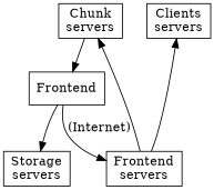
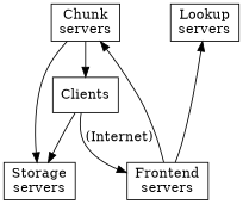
  digraph {
    node [fillcolor="#ffffff" shape=box style=filled]
    n1 [label="Chunk\nservers"]
-   n2 [label="Clients\nservers"]
-   n3 [label=Frontend]
+   n2 [label="Lookup\nservers"]
+   n3 [label=Clients]
    n4 [label="Storage\nservers"]
    n5 [label="Frontend\nservers"]
    subgraph sub_1 {
      rank=same
      n1
      n2
    }
    n1 -> n3
+   n1 -> n4
    n3 -> n4
    n3 -> n5 [label="(Internet)"]
    n5 -> n1
    n5 -> n2
  }
